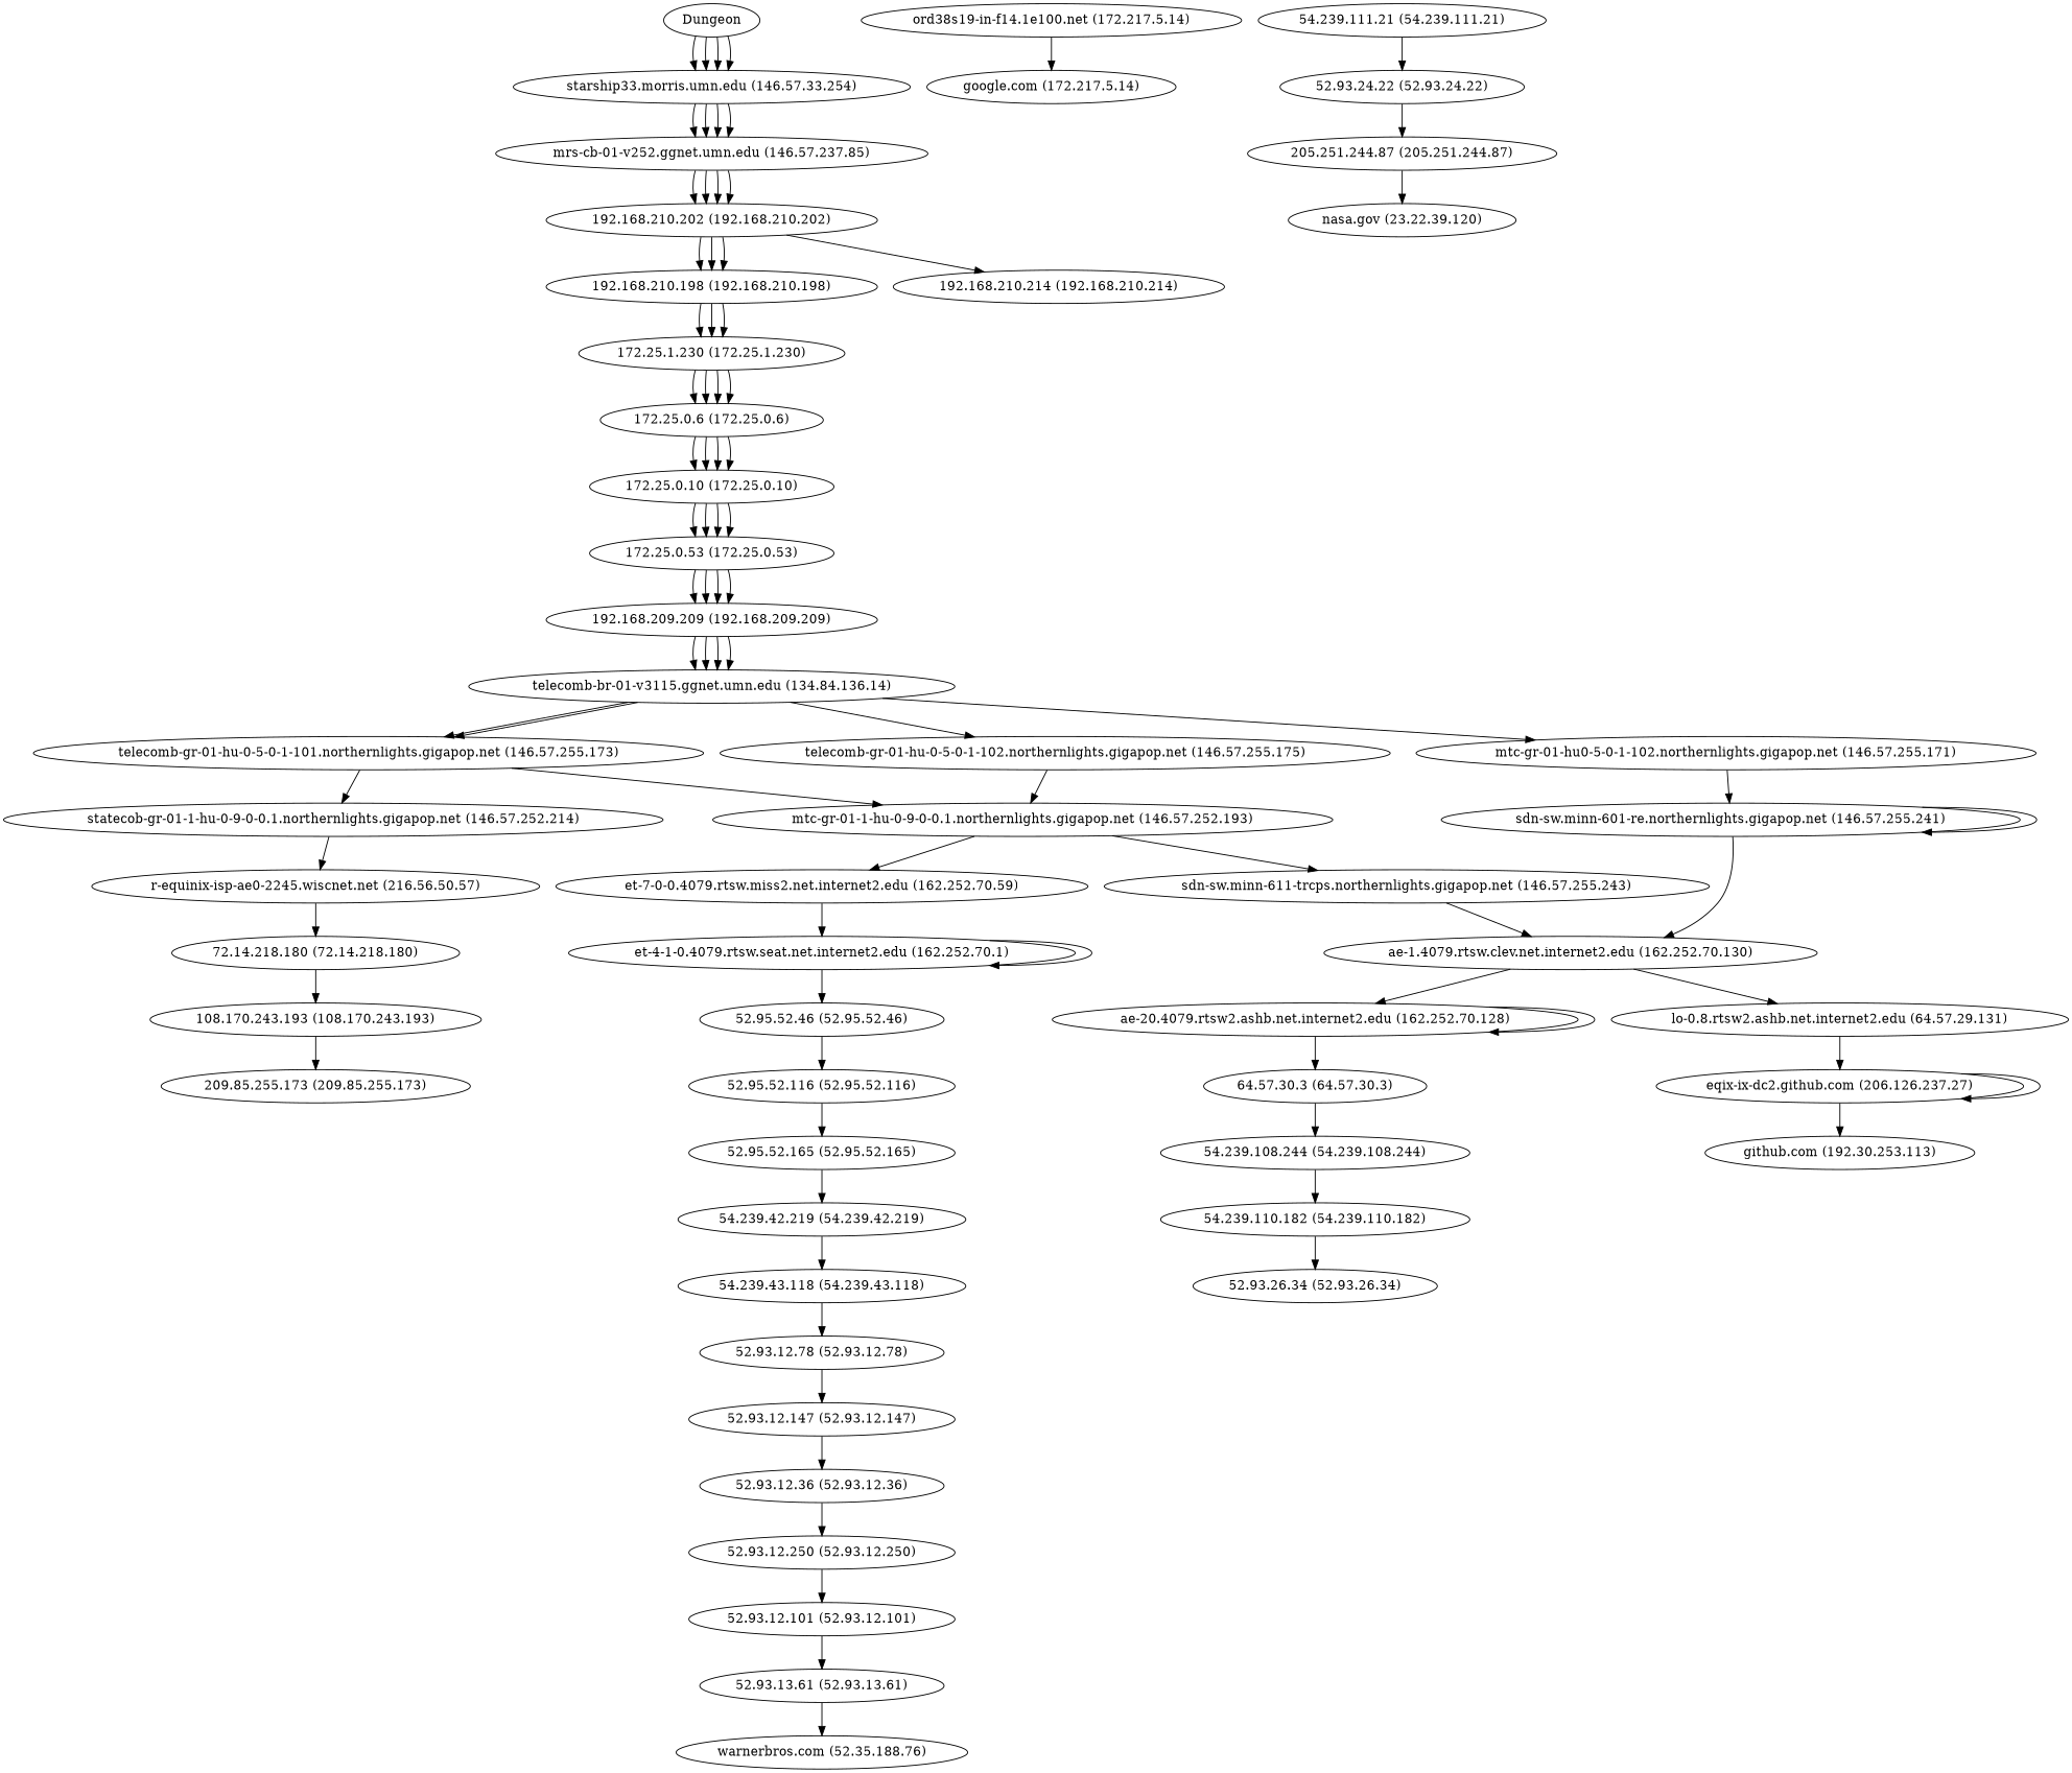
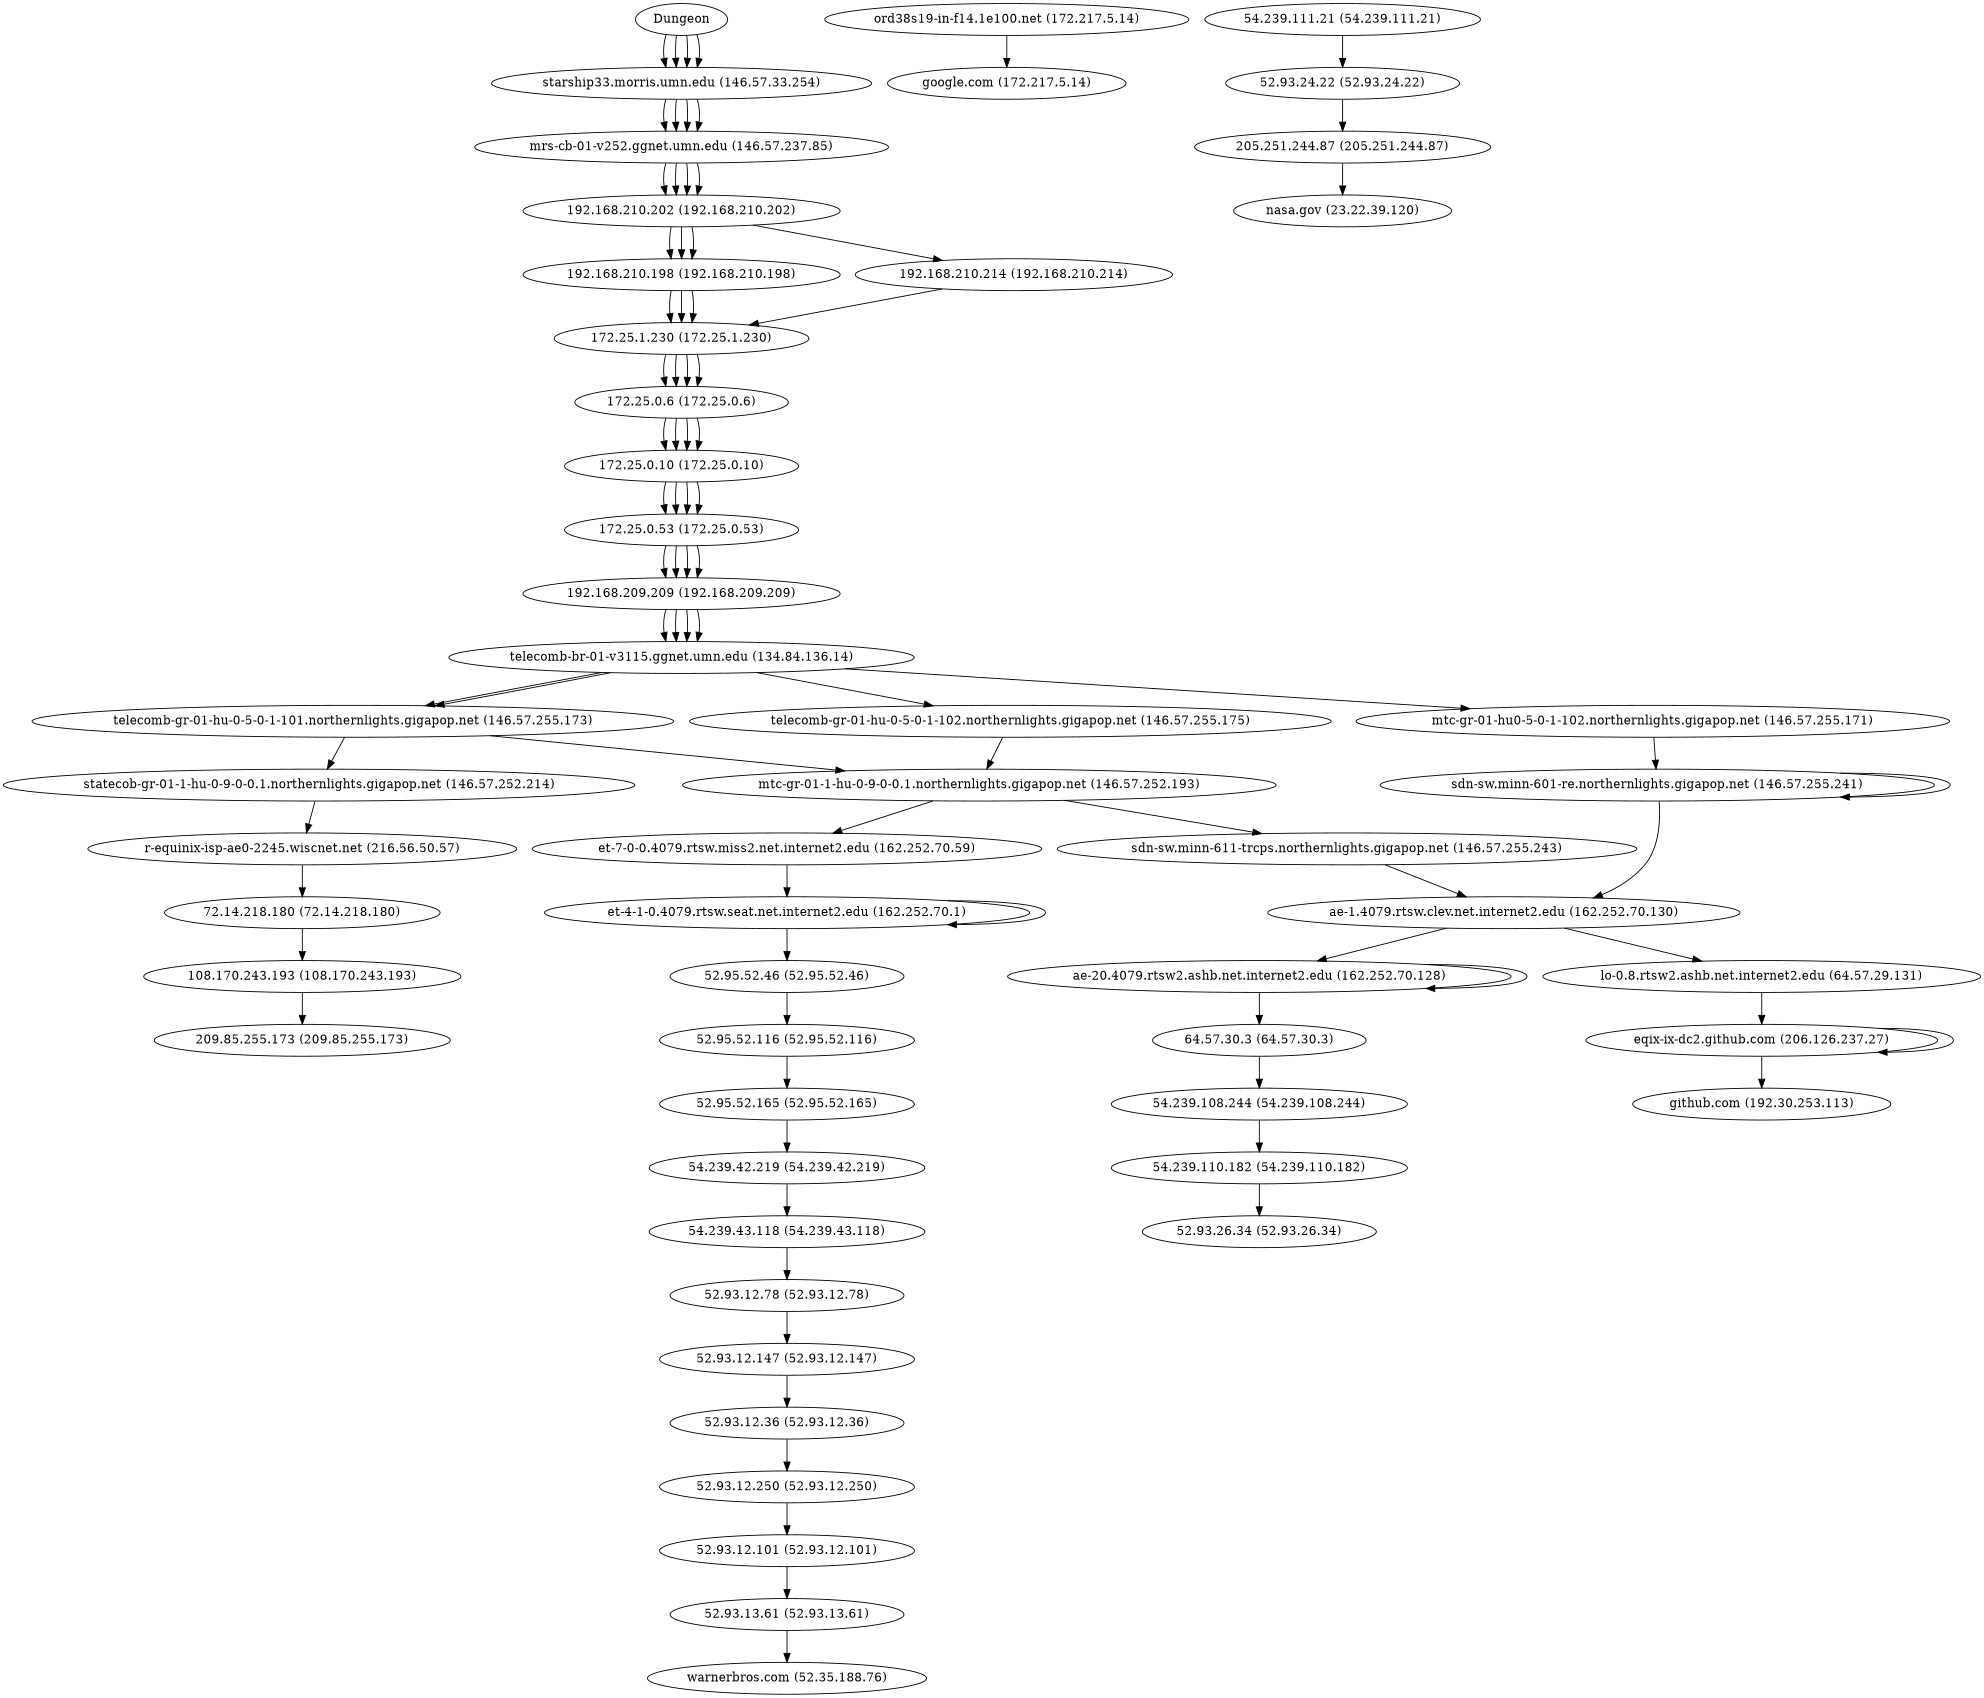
  digraph {
    Dungeon
    "starship33.morris.umn.edu (146.57.33.254)"
    "mrs-cb-01-v252.ggnet.umn.edu (146.57.237.85)"
    "192.168.210.202 (192.168.210.202)"
    "192.168.210.198 (192.168.210.198)"
    "192.168.210.214 (192.168.210.214)"
    "172.25.1.230 (172.25.1.230)"
    "172.25.0.6 (172.25.0.6)"
    "172.25.0.10 (172.25.0.10)"
    "172.25.0.53 (172.25.0.53)"
    "192.168.209.209 (192.168.209.209)"
    "telecomb-br-01-v3115.ggnet.umn.edu (134.84.136.14)"
    "telecomb-gr-01-hu-0-5-0-1-101.northernlights.gigapop.net (146.57.255.173)"
    "telecomb-gr-01-hu-0-5-0-1-102.northernlights.gigapop.net (146.57.255.175)"
    "mtc-gr-01-hu0-5-0-1-102.northernlights.gigapop.net (146.57.255.171)"
    "statecob-gr-01-1-hu-0-9-0-0.1.northernlights.gigapop.net (146.57.252.214)"
    "mtc-gr-01-1-hu-0-9-0-0.1.northernlights.gigapop.net (146.57.252.193)"
    "sdn-sw.minn-601-re.northernlights.gigapop.net (146.57.255.241)"
    "r-equinix-isp-ae0-2245.wiscnet.net (216.56.50.57)"
    "et-7-0-0.4079.rtsw.miss2.net.internet2.edu (162.252.70.59)"
    "sdn-sw.minn-611-trcps.northernlights.gigapop.net (146.57.255.243)"
    "72.14.218.180 (72.14.218.180)"
    "108.170.243.193 (108.170.243.193)"
    "209.85.255.173 (209.85.255.173)"
    "ord38s19-in-f14.1e100.net (172.217.5.14)"
    "google.com (172.217.5.14)"
    "et-4-1-0.4079.rtsw.seat.net.internet2.edu (162.252.70.1)"
    "ae-1.4079.rtsw.clev.net.internet2.edu (162.252.70.130)"
    "52.95.52.46 (52.95.52.46)"
    "52.95.52.116 (52.95.52.116)"
    "52.95.52.165 (52.95.52.165)"
    "54.239.42.219 (54.239.42.219)"
    "54.239.43.118 (54.239.43.118)"
    "52.93.12.78 (52.93.12.78)"
    "52.93.12.147 (52.93.12.147)"
    "52.93.12.36 (52.93.12.36)"
    "52.93.12.250 (52.93.12.250)"
    "52.93.12.101 (52.93.12.101)"
    "52.93.13.61 (52.93.13.61)"
    "warnerbros.com (52.35.188.76)"
    "ae-20.4079.rtsw2.ashb.net.internet2.edu (162.252.70.128)"
    "lo-0.8.rtsw2.ashb.net.internet2.edu (64.57.29.131)"
    "64.57.30.3 (64.57.30.3)"
    "eqix-ix-dc2.github.com (206.126.237.27)"
    "54.239.108.244 (54.239.108.244)"
    "54.239.110.182 (54.239.110.182)"
    "52.93.26.34 (52.93.26.34)"
    "54.239.111.21 (54.239.111.21)"
    "52.93.24.22 (52.93.24.22)"
    "205.251.244.87 (205.251.244.87)"
    "nasa.gov (23.22.39.120)"
    "github.com (192.30.253.113)"
    Dungeon -> "starship33.morris.umn.edu (146.57.33.254)"
    Dungeon -> "starship33.morris.umn.edu (146.57.33.254)"
    Dungeon -> "starship33.morris.umn.edu (146.57.33.254)"
    Dungeon -> "starship33.morris.umn.edu (146.57.33.254)"
    "starship33.morris.umn.edu (146.57.33.254)" -> "mrs-cb-01-v252.ggnet.umn.edu (146.57.237.85)"
    "starship33.morris.umn.edu (146.57.33.254)" -> "mrs-cb-01-v252.ggnet.umn.edu (146.57.237.85)"
    "starship33.morris.umn.edu (146.57.33.254)" -> "mrs-cb-01-v252.ggnet.umn.edu (146.57.237.85)"
    "starship33.morris.umn.edu (146.57.33.254)" -> "mrs-cb-01-v252.ggnet.umn.edu (146.57.237.85)"
    "mrs-cb-01-v252.ggnet.umn.edu (146.57.237.85)" -> "192.168.210.202 (192.168.210.202)"
    "mrs-cb-01-v252.ggnet.umn.edu (146.57.237.85)" -> "192.168.210.202 (192.168.210.202)"
    "mrs-cb-01-v252.ggnet.umn.edu (146.57.237.85)" -> "192.168.210.202 (192.168.210.202)"
    "mrs-cb-01-v252.ggnet.umn.edu (146.57.237.85)" -> "192.168.210.202 (192.168.210.202)"
    "192.168.210.202 (192.168.210.202)" -> "192.168.210.198 (192.168.210.198)"
    "192.168.210.202 (192.168.210.202)" -> "192.168.210.198 (192.168.210.198)"
    "192.168.210.202 (192.168.210.202)" -> "192.168.210.198 (192.168.210.198)"
    "192.168.210.202 (192.168.210.202)" -> "192.168.210.214 (192.168.210.214)"
    "192.168.210.198 (192.168.210.198)" -> "172.25.1.230 (172.25.1.230)"
    "192.168.210.198 (192.168.210.198)" -> "172.25.1.230 (172.25.1.230)"
    "192.168.210.198 (192.168.210.198)" -> "172.25.1.230 (172.25.1.230)"
+   "192.168.210.214 (192.168.210.214)" -> "172.25.1.230 (172.25.1.230)"
    "172.25.1.230 (172.25.1.230)" -> "172.25.0.6 (172.25.0.6)"
    "172.25.1.230 (172.25.1.230)" -> "172.25.0.6 (172.25.0.6)"
    "172.25.1.230 (172.25.1.230)" -> "172.25.0.6 (172.25.0.6)"
    "172.25.1.230 (172.25.1.230)" -> "172.25.0.6 (172.25.0.6)"
    "172.25.0.6 (172.25.0.6)" -> "172.25.0.10 (172.25.0.10)"
    "172.25.0.6 (172.25.0.6)" -> "172.25.0.10 (172.25.0.10)"
    "172.25.0.6 (172.25.0.6)" -> "172.25.0.10 (172.25.0.10)"
    "172.25.0.6 (172.25.0.6)" -> "172.25.0.10 (172.25.0.10)"
    "172.25.0.10 (172.25.0.10)" -> "172.25.0.53 (172.25.0.53)"
    "172.25.0.10 (172.25.0.10)" -> "172.25.0.53 (172.25.0.53)"
    "172.25.0.10 (172.25.0.10)" -> "172.25.0.53 (172.25.0.53)"
    "172.25.0.10 (172.25.0.10)" -> "172.25.0.53 (172.25.0.53)"
    "172.25.0.53 (172.25.0.53)" -> "192.168.209.209 (192.168.209.209)"
    "172.25.0.53 (172.25.0.53)" -> "192.168.209.209 (192.168.209.209)"
    "172.25.0.53 (172.25.0.53)" -> "192.168.209.209 (192.168.209.209)"
    "172.25.0.53 (172.25.0.53)" -> "192.168.209.209 (192.168.209.209)"
    "192.168.209.209 (192.168.209.209)" -> "telecomb-br-01-v3115.ggnet.umn.edu (134.84.136.14)"
    "192.168.209.209 (192.168.209.209)" -> "telecomb-br-01-v3115.ggnet.umn.edu (134.84.136.14)"
    "192.168.209.209 (192.168.209.209)" -> "telecomb-br-01-v3115.ggnet.umn.edu (134.84.136.14)"
    "192.168.209.209 (192.168.209.209)" -> "telecomb-br-01-v3115.ggnet.umn.edu (134.84.136.14)"
    "telecomb-br-01-v3115.ggnet.umn.edu (134.84.136.14)" -> "telecomb-gr-01-hu-0-5-0-1-101.northernlights.gigapop.net (146.57.255.173)"
    "telecomb-br-01-v3115.ggnet.umn.edu (134.84.136.14)" -> "telecomb-gr-01-hu-0-5-0-1-101.northernlights.gigapop.net (146.57.255.173)"
    "telecomb-br-01-v3115.ggnet.umn.edu (134.84.136.14)" -> "telecomb-gr-01-hu-0-5-0-1-102.northernlights.gigapop.net (146.57.255.175)"
    "telecomb-br-01-v3115.ggnet.umn.edu (134.84.136.14)" -> "mtc-gr-01-hu0-5-0-1-102.northernlights.gigapop.net (146.57.255.171)"
    "telecomb-gr-01-hu-0-5-0-1-101.northernlights.gigapop.net (146.57.255.173)" -> "statecob-gr-01-1-hu-0-9-0-0.1.northernlights.gigapop.net (146.57.252.214)"
    "telecomb-gr-01-hu-0-5-0-1-101.northernlights.gigapop.net (146.57.255.173)" -> "mtc-gr-01-1-hu-0-9-0-0.1.northernlights.gigapop.net (146.57.252.193)"
    "telecomb-gr-01-hu-0-5-0-1-102.northernlights.gigapop.net (146.57.255.175)" -> "mtc-gr-01-1-hu-0-9-0-0.1.northernlights.gigapop.net (146.57.252.193)"
    "mtc-gr-01-hu0-5-0-1-102.northernlights.gigapop.net (146.57.255.171)" -> "sdn-sw.minn-601-re.northernlights.gigapop.net (146.57.255.241)"
    "statecob-gr-01-1-hu-0-9-0-0.1.northernlights.gigapop.net (146.57.252.214)" -> "r-equinix-isp-ae0-2245.wiscnet.net (216.56.50.57)"
    "mtc-gr-01-1-hu-0-9-0-0.1.northernlights.gigapop.net (146.57.252.193)" -> "et-7-0-0.4079.rtsw.miss2.net.internet2.edu (162.252.70.59)"
    "mtc-gr-01-1-hu-0-9-0-0.1.northernlights.gigapop.net (146.57.252.193)" -> "sdn-sw.minn-611-trcps.northernlights.gigapop.net (146.57.255.243)"
    "sdn-sw.minn-601-re.northernlights.gigapop.net (146.57.255.241)" -> "sdn-sw.minn-601-re.northernlights.gigapop.net (146.57.255.241)"
    "sdn-sw.minn-601-re.northernlights.gigapop.net (146.57.255.241)" -> "ae-1.4079.rtsw.clev.net.internet2.edu (162.252.70.130)"
    "r-equinix-isp-ae0-2245.wiscnet.net (216.56.50.57)" -> "72.14.218.180 (72.14.218.180)"
    "et-7-0-0.4079.rtsw.miss2.net.internet2.edu (162.252.70.59)" -> "et-4-1-0.4079.rtsw.seat.net.internet2.edu (162.252.70.1)"
    "sdn-sw.minn-611-trcps.northernlights.gigapop.net (146.57.255.243)" -> "ae-1.4079.rtsw.clev.net.internet2.edu (162.252.70.130)"
    "72.14.218.180 (72.14.218.180)" -> "108.170.243.193 (108.170.243.193)"
    "108.170.243.193 (108.170.243.193)" -> "209.85.255.173 (209.85.255.173)"
    "ord38s19-in-f14.1e100.net (172.217.5.14)" -> "google.com (172.217.5.14)"
    "et-4-1-0.4079.rtsw.seat.net.internet2.edu (162.252.70.1)" -> "et-4-1-0.4079.rtsw.seat.net.internet2.edu (162.252.70.1)"
    "et-4-1-0.4079.rtsw.seat.net.internet2.edu (162.252.70.1)" -> "52.95.52.46 (52.95.52.46)"
    "ae-1.4079.rtsw.clev.net.internet2.edu (162.252.70.130)" -> "ae-20.4079.rtsw2.ashb.net.internet2.edu (162.252.70.128)"
    "ae-1.4079.rtsw.clev.net.internet2.edu (162.252.70.130)" -> "lo-0.8.rtsw2.ashb.net.internet2.edu (64.57.29.131)"
    "52.95.52.46 (52.95.52.46)" -> "52.95.52.116 (52.95.52.116)"
    "52.95.52.116 (52.95.52.116)" -> "52.95.52.165 (52.95.52.165)"
    "52.95.52.165 (52.95.52.165)" -> "54.239.42.219 (54.239.42.219)"
    "54.239.42.219 (54.239.42.219)" -> "54.239.43.118 (54.239.43.118)"
    "54.239.43.118 (54.239.43.118)" -> "52.93.12.78 (52.93.12.78)"
    "52.93.12.78 (52.93.12.78)" -> "52.93.12.147 (52.93.12.147)"
    "52.93.12.147 (52.93.12.147)" -> "52.93.12.36 (52.93.12.36)"
    "52.93.12.36 (52.93.12.36)" -> "52.93.12.250 (52.93.12.250)"
    "52.93.12.250 (52.93.12.250)" -> "52.93.12.101 (52.93.12.101)"
    "52.93.12.101 (52.93.12.101)" -> "52.93.13.61 (52.93.13.61)"
    "52.93.13.61 (52.93.13.61)" -> "warnerbros.com (52.35.188.76)"
    "ae-20.4079.rtsw2.ashb.net.internet2.edu (162.252.70.128)" -> "ae-20.4079.rtsw2.ashb.net.internet2.edu (162.252.70.128)"
    "ae-20.4079.rtsw2.ashb.net.internet2.edu (162.252.70.128)" -> "64.57.30.3 (64.57.30.3)"
    "lo-0.8.rtsw2.ashb.net.internet2.edu (64.57.29.131)" -> "eqix-ix-dc2.github.com (206.126.237.27)"
    "64.57.30.3 (64.57.30.3)" -> "54.239.108.244 (54.239.108.244)"
    "eqix-ix-dc2.github.com (206.126.237.27)" -> "eqix-ix-dc2.github.com (206.126.237.27)"
    "eqix-ix-dc2.github.com (206.126.237.27)" -> "github.com (192.30.253.113)"
    "54.239.108.244 (54.239.108.244)" -> "54.239.110.182 (54.239.110.182)"
    "54.239.110.182 (54.239.110.182)" -> "52.93.26.34 (52.93.26.34)"
    "54.239.111.21 (54.239.111.21)" -> "52.93.24.22 (52.93.24.22)"
    "52.93.24.22 (52.93.24.22)" -> "205.251.244.87 (205.251.244.87)"
    "205.251.244.87 (205.251.244.87)" -> "nasa.gov (23.22.39.120)"
  }
